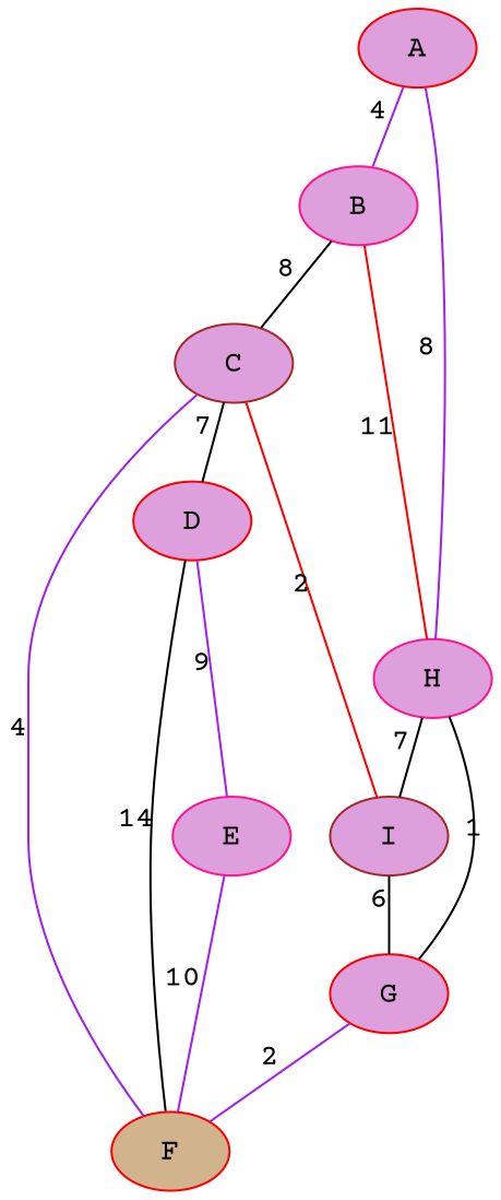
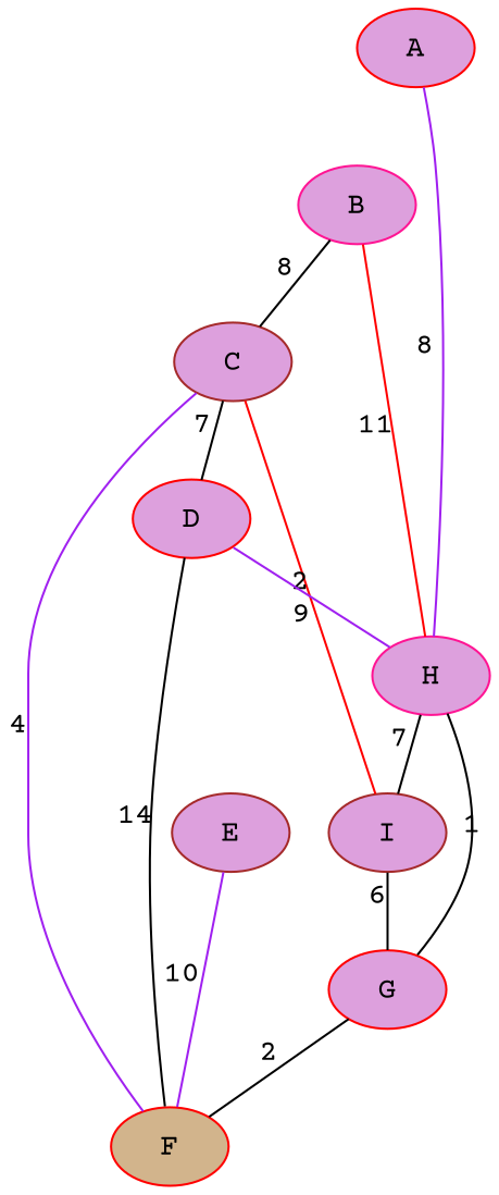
  graph {
    fontname="Courier Prime"
    node [color=red fillcolor=plum fontname="Courier Prime" style=filled]
    edge [color=black fontname="Courier Prime" xlabel=8]
    B [color=deeppink]
    A
    H [color=deeppink]
    C [color=brown]
    I [color=brown]
    G
    D
    F [fillcolor=tan]
-   E [color=deeppink]
+   E [color=brown]
    B -- H [color=red xlabel=11]
    B -- C
-   A -- B [color=purple xlabel=4]
    A -- H [color=purple]
    H -- I [xlabel=7]
    H -- G [xlabel=1]
    C -- I [color=red xlabel=2]
    C -- D [xlabel=7]
    C -- F [color=purple xlabel=4]
    I -- G [xlabel=6]
-   G -- F [color=purple xlabel=2]
+   G -- F [xlabel=2]
    D -- F [xlabel=14]
-   D -- E [color=purple xlabel=9]
+   D -- H [color=purple xlabel=9]
    E -- F [color=purple xlabel=10]
  }
